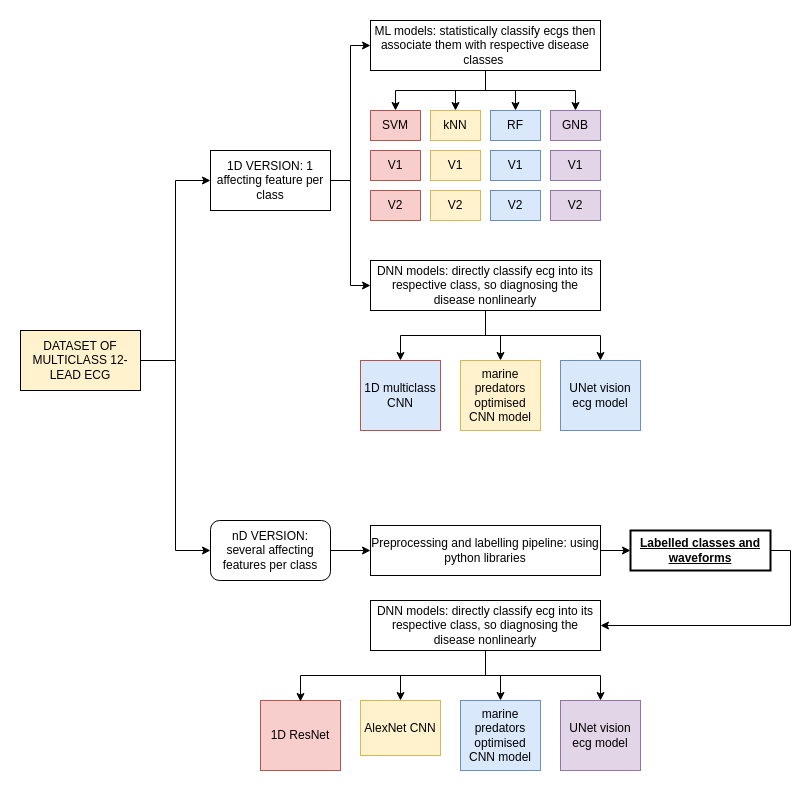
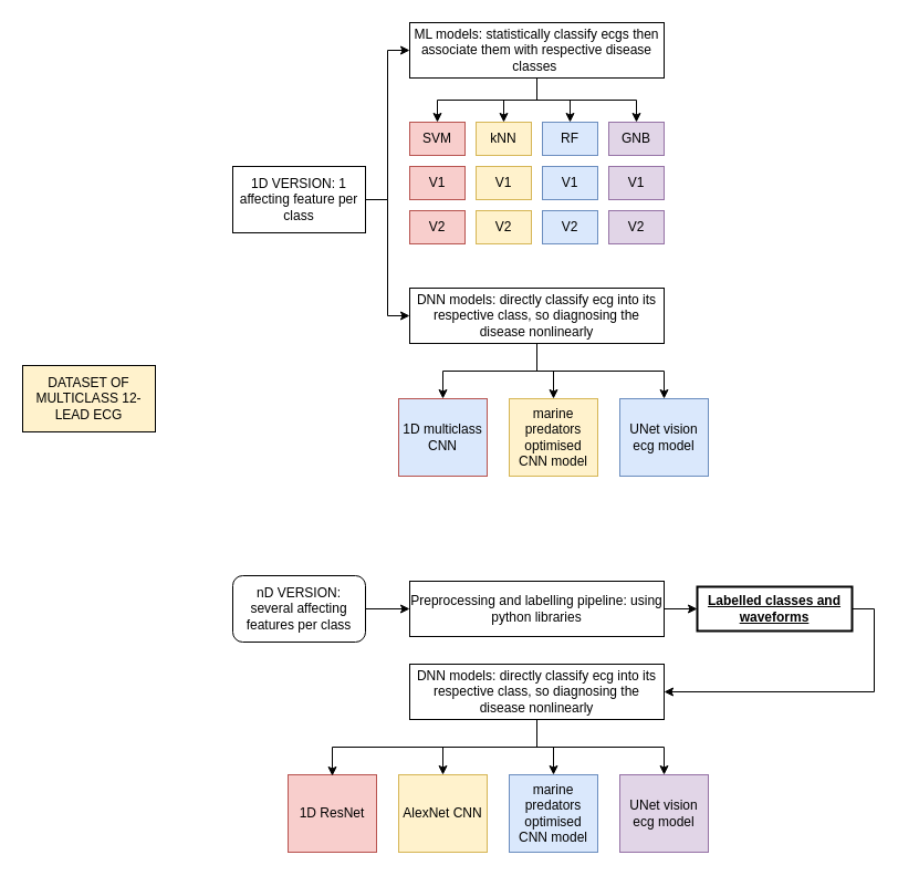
  <mxCell id="0" />
  <mxCell id="1" parent="0" />
- <mxCell id="2" style="edgeStyle=orthogonalEdgeStyle;rounded=0;orthogonalLoop=1;jettySize=auto;html=1;entryX=0;entryY=0.5;entryDx=0;entryDy=0;" edge="1" parent="1" source="4" target="7"><mxGeometry relative="1" as="geometry" /></mxCell>
- <mxCell id="3" style="edgeStyle=orthogonalEdgeStyle;rounded=0;orthogonalLoop=1;jettySize=auto;html=1;entryX=0;entryY=0.5;entryDx=0;entryDy=0;" edge="1" parent="1" source="4" target="9"><mxGeometry relative="1" as="geometry" /></mxCell>
  <mxCell id="4" value="DATASET OF MULTICLASS 12-LEAD ECG" style="rounded=0;whiteSpace=wrap;html=1;fillColor=#fff2cc;" vertex="1" parent="1"><mxGeometry x="20" y="330" width="120" height="60" as="geometry" /></mxCell>
  <mxCell id="5" style="edgeStyle=orthogonalEdgeStyle;rounded=0;orthogonalLoop=1;jettySize=auto;html=1;entryX=0;entryY=0.5;entryDx=0;entryDy=0;" edge="1" parent="1" source="7" target="14"><mxGeometry relative="1" as="geometry" /></mxCell>
  <mxCell id="6" style="edgeStyle=orthogonalEdgeStyle;rounded=0;orthogonalLoop=1;jettySize=auto;html=1;entryX=0;entryY=0.5;entryDx=0;entryDy=0;" edge="1" parent="1" source="7" target="22"><mxGeometry relative="1" as="geometry" /></mxCell>
  <mxCell id="7" value="1D VERSION: 1 affecting feature per class" style="rounded=0;whiteSpace=wrap;html=1;" vertex="1" parent="1"><mxGeometry x="210" y="150" width="120" height="60" as="geometry" /></mxCell>
  <mxCell id="8" style="edgeStyle=orthogonalEdgeStyle;rounded=0;orthogonalLoop=1;jettySize=auto;html=1;entryX=0;entryY=0.5;entryDx=0;entryDy=0;" edge="1" parent="1" source="9" target="35"><mxGeometry relative="1" as="geometry" /></mxCell>
  <mxCell id="9" value="nD VERSION: several affecting features per class" style="whiteSpace=wrap;html=1;rounded=1;" vertex="1" parent="1"><mxGeometry x="210" y="520" width="120" height="60" as="geometry" /></mxCell>
  <mxCell id="10" style="edgeStyle=orthogonalEdgeStyle;rounded=0;orthogonalLoop=1;jettySize=auto;html=1;entryX=0.5;entryY=0;entryDx=0;entryDy=0;" edge="1" parent="1" source="14" target="15"><mxGeometry relative="1" as="geometry" /></mxCell>
  <mxCell id="11" style="edgeStyle=orthogonalEdgeStyle;rounded=0;orthogonalLoop=1;jettySize=auto;html=1;entryX=0.5;entryY=0;entryDx=0;entryDy=0;" edge="1" parent="1" source="14" target="16"><mxGeometry relative="1" as="geometry" /></mxCell>
  <mxCell id="12" style="edgeStyle=orthogonalEdgeStyle;rounded=0;orthogonalLoop=1;jettySize=auto;html=1;entryX=0.5;entryY=0;entryDx=0;entryDy=0;" edge="1" parent="1" source="14" target="18"><mxGeometry relative="1" as="geometry" /></mxCell>
  <mxCell id="13" style="edgeStyle=orthogonalEdgeStyle;rounded=0;orthogonalLoop=1;jettySize=auto;html=1;entryX=0.5;entryY=0;entryDx=0;entryDy=0;" edge="1" parent="1" source="14" target="17"><mxGeometry relative="1" as="geometry" /></mxCell>
  <mxCell id="14" value="ML models: statistically classify ecgs then associate them with respective disease classes&amp;nbsp;" style="rounded=0;whiteSpace=wrap;html=1;" vertex="1" parent="1"><mxGeometry x="370" y="20" width="230" height="50" as="geometry" /></mxCell>
  <mxCell id="15" value="SVM" style="rounded=0;whiteSpace=wrap;html=1;fillColor=#f8cecc;strokeColor=#b85450;" vertex="1" parent="1"><mxGeometry x="370" y="110" width="50" height="30" as="geometry" /></mxCell>
  <mxCell id="16" value="kNN" style="rounded=0;whiteSpace=wrap;html=1;fillColor=#fff2cc;strokeColor=#d6b656;" vertex="1" parent="1"><mxGeometry x="430" y="110" width="50" height="30" as="geometry" /></mxCell>
  <mxCell id="17" value="GNB" style="rounded=0;whiteSpace=wrap;html=1;fillColor=#e1d5e7;strokeColor=#9673a6;" vertex="1" parent="1"><mxGeometry x="550" y="110" width="50" height="30" as="geometry" /></mxCell>
  <mxCell id="18" value="RF" style="rounded=0;whiteSpace=wrap;html=1;fillColor=#dae8fc;strokeColor=#6c8ebf;" vertex="1" parent="1"><mxGeometry x="490" y="110" width="50" height="30" as="geometry" /></mxCell>
  <mxCell id="19" style="edgeStyle=orthogonalEdgeStyle;rounded=0;orthogonalLoop=1;jettySize=auto;html=1;entryX=0.5;entryY=0;entryDx=0;entryDy=0;" edge="1" parent="1" source="22" target="31"><mxGeometry relative="1" as="geometry" /></mxCell>
  <mxCell id="20" style="edgeStyle=orthogonalEdgeStyle;rounded=0;orthogonalLoop=1;jettySize=auto;html=1;" edge="1" parent="1" source="22" target="32"><mxGeometry relative="1" as="geometry" /></mxCell>
  <mxCell id="21" style="edgeStyle=orthogonalEdgeStyle;rounded=0;orthogonalLoop=1;jettySize=auto;html=1;" edge="1" parent="1" source="22" target="33"><mxGeometry relative="1" as="geometry" /></mxCell>
  <mxCell id="22" value="DNN models: directly classify ecg into its respective class, so diagnosing the disease nonlinearly" style="rounded=0;whiteSpace=wrap;html=1;" vertex="1" parent="1"><mxGeometry x="370" y="260" width="230" height="50" as="geometry" /></mxCell>
  <mxCell id="23" value="V1" style="rounded=0;whiteSpace=wrap;html=1;fillColor=#f8cecc;strokeColor=#b85450;" vertex="1" parent="1"><mxGeometry x="370" y="150" width="50" height="30" as="geometry" /></mxCell>
  <mxCell id="24" value="V2" style="rounded=0;whiteSpace=wrap;html=1;fillColor=#f8cecc;strokeColor=#b85450;" vertex="1" parent="1"><mxGeometry x="370" y="190" width="50" height="30" as="geometry" /></mxCell>
  <mxCell id="25" value="V1" style="rounded=0;whiteSpace=wrap;html=1;fillColor=#fff2cc;strokeColor=#d6b656;" vertex="1" parent="1"><mxGeometry x="430" y="150" width="50" height="30" as="geometry" /></mxCell>
  <mxCell id="26" value="V2" style="rounded=0;whiteSpace=wrap;html=1;fillColor=#fff2cc;strokeColor=#d6b656;" vertex="1" parent="1"><mxGeometry x="430" y="190" width="50" height="30" as="geometry" /></mxCell>
  <mxCell id="27" value="V1" style="rounded=0;whiteSpace=wrap;html=1;fillColor=#dae8fc;strokeColor=#6c8ebf;" vertex="1" parent="1"><mxGeometry x="490" y="150" width="50" height="30" as="geometry" /></mxCell>
  <mxCell id="28" value="V2" style="rounded=0;whiteSpace=wrap;html=1;fillColor=#dae8fc;strokeColor=#6c8ebf;" vertex="1" parent="1"><mxGeometry x="490" y="190" width="50" height="30" as="geometry" /></mxCell>
  <mxCell id="29" value="V1" style="rounded=0;whiteSpace=wrap;html=1;fillColor=#e1d5e7;strokeColor=#9673a6;" vertex="1" parent="1"><mxGeometry x="550" y="150" width="50" height="30" as="geometry" /></mxCell>
  <mxCell id="30" value="V2" style="rounded=0;whiteSpace=wrap;html=1;fillColor=#e1d5e7;strokeColor=#9673a6;" vertex="1" parent="1"><mxGeometry x="550" y="190" width="50" height="30" as="geometry" /></mxCell>
  <mxCell id="31" value="1D multiclass CNN" style="rounded=0;whiteSpace=wrap;html=1;fillColor=#dae8fc;strokeColor=#b85450;" vertex="1" parent="1"><mxGeometry x="360" y="360" width="80" height="70" as="geometry" /></mxCell>
  <mxCell id="32" value="marine predators optimised CNN model" style="rounded=0;whiteSpace=wrap;html=1;fillColor=#fff2cc;strokeColor=#d6b656;" vertex="1" parent="1"><mxGeometry x="460" y="360" width="80" height="70" as="geometry" /></mxCell>
  <mxCell id="33" value="UNet vision ecg model" style="rounded=0;whiteSpace=wrap;html=1;fillColor=#dae8fc;strokeColor=#6c8ebf;" vertex="1" parent="1"><mxGeometry x="560" y="360" width="80" height="70" as="geometry" /></mxCell>
  <mxCell id="34" style="edgeStyle=orthogonalEdgeStyle;rounded=0;orthogonalLoop=1;jettySize=auto;html=1;entryX=0;entryY=0.5;entryDx=0;entryDy=0;" edge="1" parent="1" source="35" target="37"><mxGeometry relative="1" as="geometry" /></mxCell>
  <mxCell id="35" value="Preprocessing and labelling pipeline: using python libraries" style="rounded=0;whiteSpace=wrap;html=1;" vertex="1" parent="1"><mxGeometry x="370" y="525" width="230" height="50" as="geometry" /></mxCell>
  <mxCell id="36" style="edgeStyle=orthogonalEdgeStyle;rounded=0;orthogonalLoop=1;jettySize=auto;html=1;entryX=1;entryY=0.5;entryDx=0;entryDy=0;" edge="1" parent="1" source="37" target="46"><mxGeometry relative="1" as="geometry"><Array as="points"><mxPoint x="790" y="550" /><mxPoint x="790" y="625" /></Array></mxGeometry></mxCell>
  <mxCell id="37" value="Labelled classes and waveforms" style="rounded=0;whiteSpace=wrap;html=1;fontStyle=5;strokeWidth=2;" vertex="1" parent="1"><mxGeometry x="630" y="530" width="140" height="40" as="geometry" /></mxCell>
- <mxCell id="38" value="AlexNet CNN" style="rounded=0;whiteSpace=wrap;html=1;fillColor=#fff2cc;strokeColor=#d6b656;" vertex="1" parent="1"><mxGeometry x="360" y="700" width="80" height="55" as="geometry" /></mxCell>
+ <mxCell id="38" value="AlexNet CNN" style="rounded=0;whiteSpace=wrap;html=1;fillColor=#fff2cc;strokeColor=#d6b656;" vertex="1" parent="1"><mxGeometry x="360" y="700" width="80" height="70" as="geometry" /></mxCell>
  <mxCell id="39" value="1D ResNet" style="rounded=0;whiteSpace=wrap;html=1;fillColor=#f8cecc;strokeColor=#b85450;" vertex="1" parent="1"><mxGeometry x="260" y="700" width="80" height="70" as="geometry" /></mxCell>
  <mxCell id="40" value="marine predators optimised CNN model" style="rounded=0;whiteSpace=wrap;html=1;fillColor=#dae8fc;strokeColor=#6c8ebf;" vertex="1" parent="1"><mxGeometry x="460" y="700" width="80" height="70" as="geometry" /></mxCell>
  <mxCell id="41" value="UNet vision ecg model" style="rounded=0;whiteSpace=wrap;html=1;fillColor=#e1d5e7;strokeColor=#9673a6;" vertex="1" parent="1"><mxGeometry x="560" y="700" width="80" height="70" as="geometry" /></mxCell>
  <mxCell id="42" style="edgeStyle=orthogonalEdgeStyle;rounded=0;orthogonalLoop=1;jettySize=auto;html=1;entryX=0.5;entryY=0;entryDx=0;entryDy=0;" edge="1" parent="1" source="46" target="38"><mxGeometry relative="1" as="geometry" /></mxCell>
  <mxCell id="43" style="edgeStyle=orthogonalEdgeStyle;rounded=0;orthogonalLoop=1;jettySize=auto;html=1;entryX=0.5;entryY=0;entryDx=0;entryDy=0;" edge="1" parent="1" source="46" target="40"><mxGeometry relative="1" as="geometry" /></mxCell>
  <mxCell id="44" style="edgeStyle=orthogonalEdgeStyle;rounded=0;orthogonalLoop=1;jettySize=auto;html=1;" edge="1" parent="1" source="46" target="41"><mxGeometry relative="1" as="geometry" /></mxCell>
  <mxCell id="45" style="edgeStyle=orthogonalEdgeStyle;rounded=0;orthogonalLoop=1;jettySize=auto;html=1;entryX=0.5;entryY=0;entryDx=0;entryDy=0;" edge="1" parent="1"><mxGeometry relative="1" as="geometry"><mxPoint x="485" y="655" as="sourcePoint" /><mxPoint x="300" y="701" as="targetPoint" /><Array as="points"><mxPoint x="485" y="675" /><mxPoint x="300" y="675" /></Array></mxGeometry></mxCell>
  <mxCell id="46" value="DNN models: directly classify ecg into its respective class, so diagnosing the disease nonlinearly" style="rounded=0;whiteSpace=wrap;html=1;" vertex="1" parent="1"><mxGeometry x="370" y="600" width="230" height="50" as="geometry" /></mxCell>
